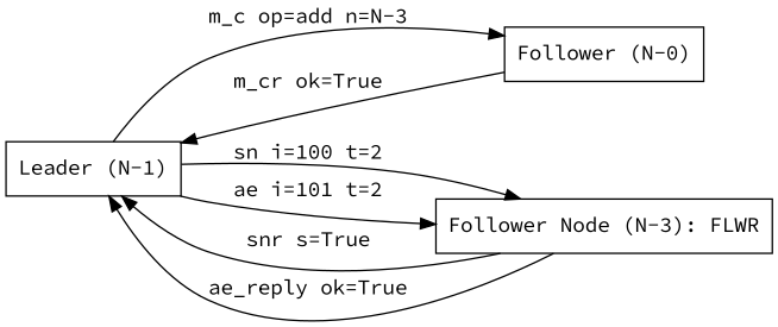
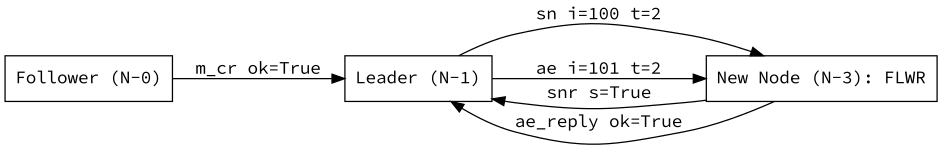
  digraph {
    fontname="Source Code Pro"
    rankdir=LR
    node [fontname="Source Code Pro" shape=box]
    edge [fontname="Source Code Pro"]
    n1 [label="Leader (N-1)"]
    n2 [label="Follower (N-0)"]
-   n3 [label="Follower Node (N-3): FLWR"]
-   n1 -> n2 [label="m_c op=add n=N-3"]
+   n3 [label="New Node (N-3): FLWR"]
    n1 -> n3 [label="sn i=100 t=2"]
    n1 -> n3 [label="ae i=101 t=2"]
    n2 -> n1 [label="m_cr ok=True"]
    n3 -> n1 [label="snr s=True"]
    n3 -> n1 [label="ae_reply ok=True"]
  }
